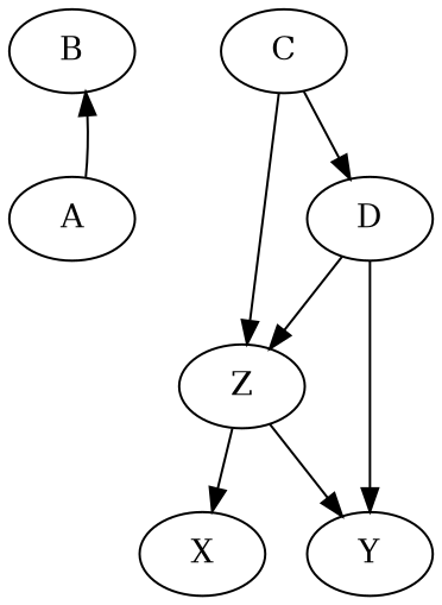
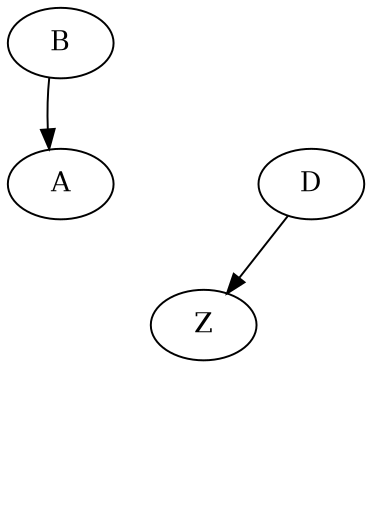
  strict digraph {
    node [x=-1 y=0]
    B [y=1]
    A
    Z [x=0]
-   X [y=-1]
-   Y [x=1 y=-1]
-   C [x=1 y=1]
    D [x=1]
-   A -> B
-   Z -> X
-   Z -> Y
-   C -> Z
-   C -> D
+   B -> A
    D -> Z
-   D -> Y
  }
